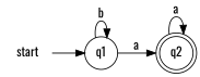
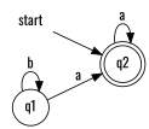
  digraph {
    fontname=Oswald
    rankdir=LR
    node [fontname=Oswald]
    edge [fontname=Oswald]
    start [color=white style=filled]
    q1 [shape=circle]
    q2 [shape=doublecircle]
-   start -> q1
+   start -> q2
    q1 -> q1 [label=b]
    q1 -> q2 [label=a]
    q2 -> q2 [label=a]
  }
